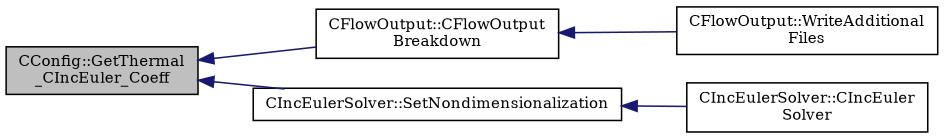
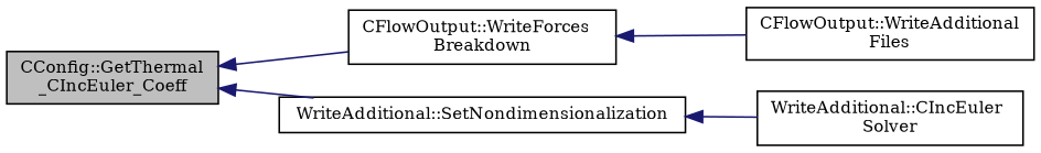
  digraph {
    fontname="DejaVu Serif"
    rankdir=LR
    node [color=black fillcolor=white fontname="DejaVu Serif" fontsize=10 shape=record style=filled]
    edge [color=midnightblue dir=back fontname="DejaVu Serif" fontsize=10 labelfontname=Helvetica labelfontsize=10 style=solid]
    n1 [fillcolor=grey75 fontcolor=black height=0.2 label="CConfig::GetThermal\l_CIncEuler_Coeff" width=0.4]
-   n2 [height=0.2 label="CFlowOutput::CFlowOutput\lBreakdown" width=0.4]
-   n3 [height=0.2 label="CIncEulerSolver::SetNondimensionalization" width=0.4]
+   n2 [height=0.2 label="CFlowOutput::WriteForces\lBreakdown" width=0.4]
+   n3 [height=0.2 label="WriteAdditional::SetNondimensionalization" width=0.4]
    n4 [height=0.2 label="CFlowOutput::WriteAdditional\lFiles" width=0.4]
-   n5 [height=0.2 label="CIncEulerSolver::CIncEuler\lSolver" width=0.4]
+   n5 [height=0.2 label="WriteAdditional::CIncEuler\lSolver" width=0.4]
    n1 -> n2
    n1 -> n3
    n2 -> n4
    n3 -> n5
  }
